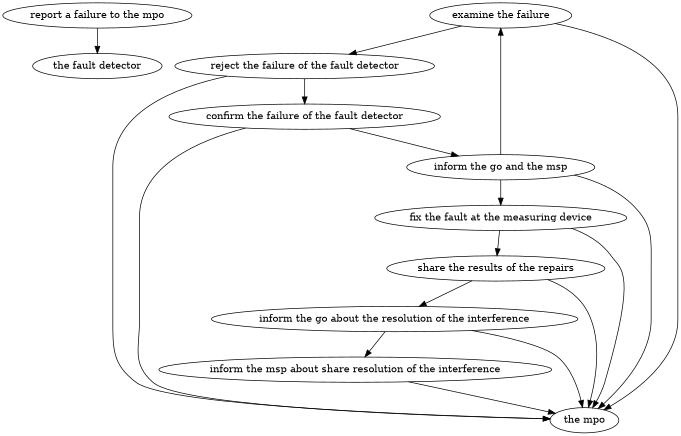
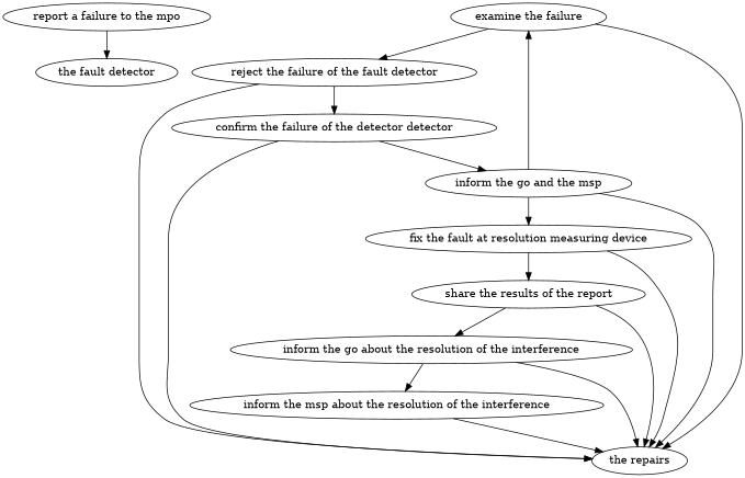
  strict digraph {
    edge [attrs="{'type': 'actor performer', 'label': 'actor performer'}"]
    "report a failure to the mpo" [attrs="{'type': 'Activity', 'label': 'report a failure to the mpo'}"]
    "the fault detector" [attrs="{'type': 'Actor', 'label': 'the fault detector'}"]
    "examine the failure" [attrs="{'type': 'Activity', 'label': 'examine the failure'}"]
    "reject the failure of the fault detector" [attrs="{'type': 'Activity', 'label': 'reject the failure of the fault detector'}"]
-   "the mpo" [attrs="{'type': 'Actor', 'label': 'the mpo'}"]
-   "confirm the failure of the fault detector" [attrs="{'type': 'Activity', 'label': 'confirm the failure of the fault detector'}"]
+   "the mpo" [attrs="{'type': 'Actor', 'label': 'the mpo'}" label="the repairs"]
+   "confirm the failure of the fault detector" [attrs="{'type': 'Activity', 'label': 'confirm the failure of the fault detector'}" label="confirm the failure of the detector detector"]
    "inform the go and the msp" [attrs="{'type': 'Activity', 'label': 'inform the go and the msp'}"]
-   "fix the fault at the measuring device" [attrs="{'type': 'Activity', 'label': 'fix the fault at the measuring device'}"]
-   "share the results of the repairs" [attrs="{'type': 'Activity', 'label': 'share the results of the repairs'}"]
+   "fix the fault at the measuring device" [attrs="{'type': 'Activity', 'label': 'fix the fault at the measuring device'}" label="fix the fault at resolution measuring device"]
+   "share the results of the repairs" [attrs="{'type': 'Activity', 'label': 'share the results of the repairs'}" label="share the results of the report"]
    "inform the go about the resolution of the interference" [attrs="{'type': 'Activity', 'label': 'inform the go about the resolution of the interference'}"]
-   "inform the msp about the resolution of the interference" [attrs="{'type': 'Activity', 'label': 'inform the msp about the resolution of the interference'}" label="inform the msp about share resolution of the interference"]
+   "inform the msp about the resolution of the interference" [attrs="{'type': 'Activity', 'label': 'inform the msp about the resolution of the interference'}"]
    "report a failure to the mpo" -> "the fault detector"
    "examine the failure" -> "reject the failure of the fault detector" [attrs="{'type': 'flow', 'label': 'flow'}"]
    "examine the failure" -> "the mpo"
    "reject the failure of the fault detector" -> "the mpo"
    "reject the failure of the fault detector" -> "confirm the failure of the fault detector" [attrs="{'type': 'flow', 'label': 'flow'}"]
    "confirm the failure of the fault detector" -> "the mpo"
    "confirm the failure of the fault detector" -> "inform the go and the msp" [attrs="{'type': 'flow', 'label': 'flow'}"]
    "inform the go and the msp" -> "examine the failure" [attrs="{'type': 'flow', 'label': 'flow'}"]
    "inform the go and the msp" -> "the mpo"
    "inform the go and the msp" -> "fix the fault at the measuring device" [attrs="{'type': 'flow', 'label': 'flow'}"]
    "fix the fault at the measuring device" -> "the mpo"
    "fix the fault at the measuring device" -> "share the results of the repairs" [attrs="{'type': 'flow', 'label': 'flow'}"]
    "share the results of the repairs" -> "the mpo"
    "share the results of the repairs" -> "inform the go about the resolution of the interference" [attrs="{'type': 'flow', 'label': 'flow'}"]
    "inform the go about the resolution of the interference" -> "the mpo"
    "inform the go about the resolution of the interference" -> "inform the msp about the resolution of the interference" [attrs="{'type': 'flow', 'label': 'flow'}"]
    "inform the msp about the resolution of the interference" -> "the mpo"
  }
